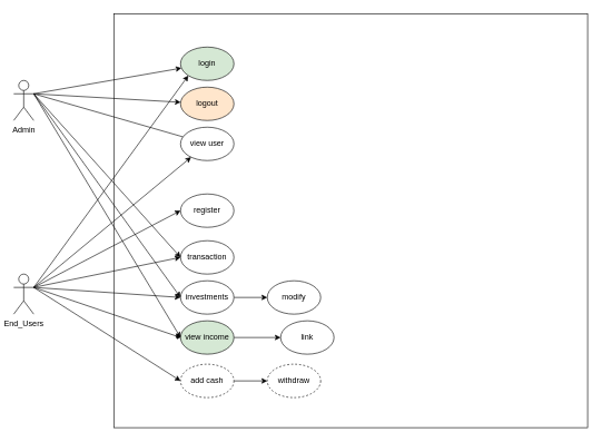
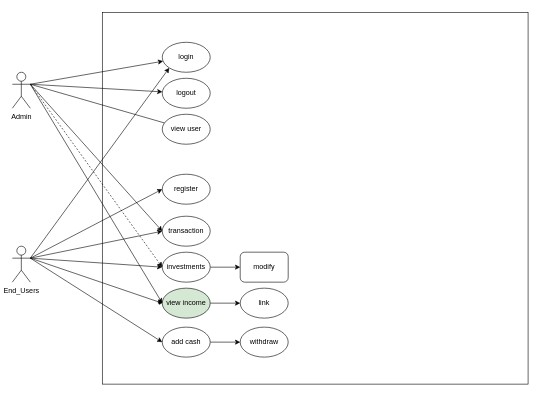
  <mxCell id="0" />
  <mxCell id="1" parent="0" />
  <mxCell id="2" value="Admin" style="shape=umlActor;verticalLabelPosition=bottom;verticalAlign=top;html=1;outlineConnect=0;" vertex="1" parent="1"><mxGeometry x="20" y="120" width="30" height="60" as="geometry" /></mxCell>
  <mxCell id="3" value="End_Users" style="shape=umlActor;verticalLabelPosition=bottom;verticalAlign=top;html=1;outlineConnect=0;" vertex="1" parent="1"><mxGeometry x="20" y="410" width="30" height="60" as="geometry" /></mxCell>
  <mxCell id="4" value="" style="rounded=0;whiteSpace=wrap;html=1;" vertex="1" parent="1"><mxGeometry x="170" width="710" height="620" as="geometry" y="20" /></mxCell>
- <mxCell id="5" value="login" style="ellipse;whiteSpace=wrap;html=1;fillColor=#d5e8d4;" vertex="1" parent="1"><mxGeometry x="270" y="70" width="80" height="50" as="geometry" /></mxCell>
+ <mxCell id="5" value="login" style="ellipse;whiteSpace=wrap;html=1;" vertex="1" parent="1"><mxGeometry x="270" y="70" width="80" height="50" as="geometry" /></mxCell>
  <mxCell id="6" value="view user" style="ellipse;whiteSpace=wrap;html=1;" vertex="1" parent="1"><mxGeometry x="270" y="190" width="80" height="50" as="geometry" /></mxCell>
  <mxCell id="7" style="edgeStyle=orthogonalEdgeStyle;rounded=0;orthogonalLoop=1;jettySize=auto;html=1;exitX=1;exitY=0.5;exitDx=0;exitDy=0;entryX=0;entryY=0.5;entryDx=0;entryDy=0;" edge="1" parent="1" source="8" target="23"><mxGeometry relative="1" as="geometry" /></mxCell>
  <mxCell id="8" value="view income" style="ellipse;whiteSpace=wrap;html=1;fillColor=#d5e8d4;" vertex="1" parent="1"><mxGeometry x="270" y="480" width="80" height="50" as="geometry" /></mxCell>
  <mxCell id="9" value="transaction" style="ellipse;whiteSpace=wrap;html=1;" vertex="1" parent="1"><mxGeometry x="270" y="360" width="80" height="50" as="geometry" /></mxCell>
  <mxCell id="10" value="" style="edgeStyle=orthogonalEdgeStyle;rounded=0;orthogonalLoop=1;jettySize=auto;html=1;" edge="1" parent="1" source="11" target="24"><mxGeometry relative="1" as="geometry" /></mxCell>
  <mxCell id="11" value="investments" style="ellipse;whiteSpace=wrap;html=1;" vertex="1" parent="1"><mxGeometry x="270" y="420" width="80" height="50" as="geometry" /></mxCell>
  <mxCell id="12" value="register" style="ellipse;whiteSpace=wrap;html=1;" vertex="1" parent="1"><mxGeometry x="270" y="290" width="80" height="50" as="geometry" /></mxCell>
- <mxCell id="13" value="logout" style="ellipse;whiteSpace=wrap;html=1;fillColor=#ffe6cc;" vertex="1" parent="1"><mxGeometry x="270" y="130" width="80" height="50" as="geometry" /></mxCell>
+ <mxCell id="13" value="logout" style="ellipse;whiteSpace=wrap;html=1;" vertex="1" parent="1"><mxGeometry x="270" y="130" width="80" height="50" as="geometry" /></mxCell>
  <mxCell id="14" value="" style="endArrow=classic;html=1;rounded=0;exitX=1;exitY=0.333;exitDx=0;exitDy=0;exitPerimeter=0;" edge="1" parent="1" source="2" target="5"><mxGeometry width="50" height="50" relative="1" as="geometry"><mxPoint x="120" y="150" as="sourcePoint" /><mxPoint x="170" y="100" as="targetPoint" /></mxGeometry></mxCell>
  <mxCell id="15" value="" style="endArrow=none;html=1;rounded=0;exitX=1;exitY=0.333;exitDx=0;exitDy=0;exitPerimeter=0;" edge="1" parent="1" source="2" target="6"><mxGeometry width="50" height="50" relative="1" as="geometry"><mxPoint x="120" y="150" as="sourcePoint" /><mxPoint x="282" y="170" as="targetPoint" /><Array as="points" /></mxGeometry></mxCell>
  <mxCell id="16" value="" style="endArrow=classic;html=1;rounded=0;entryX=0;entryY=1;entryDx=0;entryDy=0;exitX=1;exitY=0.333;exitDx=0;exitDy=0;exitPerimeter=0;" edge="1" parent="1" source="3" target="5"><mxGeometry width="50" height="50" relative="1" as="geometry"><mxPoint x="118" y="387" as="sourcePoint" /><mxPoint x="280" y="350" as="targetPoint" /></mxGeometry></mxCell>
  <mxCell id="17" value="" style="endArrow=classic;html=1;rounded=0;exitX=1;exitY=0.333;exitDx=0;exitDy=0;exitPerimeter=0;entryX=0;entryY=0.5;entryDx=0;entryDy=0;" edge="1" parent="1" source="3" target="12"><mxGeometry width="50" height="50" relative="1" as="geometry"><mxPoint x="120" y="357" as="sourcePoint" /><mxPoint x="282" y="320" as="targetPoint" /></mxGeometry></mxCell>
  <mxCell id="18" value="" style="endArrow=classic;html=1;rounded=0;exitX=1;exitY=0.333;exitDx=0;exitDy=0;exitPerimeter=0;" edge="1" parent="1" source="2" target="13"><mxGeometry width="50" height="50" relative="1" as="geometry"><mxPoint x="130" y="150" as="sourcePoint" /><mxPoint x="222" y="290" as="targetPoint" /></mxGeometry></mxCell>
  <mxCell id="19" value="" style="endArrow=classic;html=1;rounded=0;entryX=0;entryY=0.5;entryDx=0;entryDy=0;exitX=1;exitY=0.333;exitDx=0;exitDy=0;exitPerimeter=0;" edge="1" parent="1" source="3" target="9"><mxGeometry width="50" height="50" relative="1" as="geometry"><mxPoint x="60" y="497" as="sourcePoint" /><mxPoint x="302" y="460" as="targetPoint" /><Array as="points" /></mxGeometry></mxCell>
- <mxCell id="20" value="" style="endArrow=classic;html=1;rounded=0;exitX=1;exitY=0.333;exitDx=0;exitDy=0;exitPerimeter=0;" edge="1" parent="1" source="3" target="6"><mxGeometry width="50" height="50" relative="1" as="geometry"><mxPoint x="120" y="387" as="sourcePoint" /><mxPoint x="282" y="350" as="targetPoint" /><Array as="points" /></mxGeometry></mxCell>
  <mxCell id="21" value="" style="endArrow=classic;html=1;rounded=0;exitX=1;exitY=0.333;exitDx=0;exitDy=0;exitPerimeter=0;entryX=0;entryY=0.5;entryDx=0;entryDy=0;" edge="1" parent="1" source="3" target="11"><mxGeometry width="50" height="50" relative="1" as="geometry"><mxPoint x="440" y="300" as="sourcePoint" /><mxPoint x="490" y="250" as="targetPoint" /></mxGeometry></mxCell>
  <mxCell id="22" value="" style="endArrow=diamond;html=1;rounded=0;exitX=1;exitY=0.333;exitDx=0;exitDy=0;exitPerimeter=0;entryX=0;entryY=0.5;entryDx=0;entryDy=0;" edge="1" parent="1" source="3" target="8"><mxGeometry width="50" height="50" relative="1" as="geometry"><mxPoint x="430" y="320" as="sourcePoint" /><mxPoint x="480" y="270" as="targetPoint" /></mxGeometry></mxCell>
- <mxCell id="23" value="link" style="ellipse;whiteSpace=wrap;html=1;" vertex="1" parent="1"><mxGeometry x="420" y="480" width="80" height="50" as="geometry" /></mxCell>
- <mxCell id="24" value="modify" style="ellipse;whiteSpace=wrap;html=1;" vertex="1" parent="1"><mxGeometry x="400" y="420" width="80" height="50" as="geometry" /></mxCell>
- <mxCell id="25" value="withdraw" style="ellipse;whiteSpace=wrap;html=1;dashed=1;" vertex="1" parent="1"><mxGeometry x="400" y="545" width="80" height="50" as="geometry" /></mxCell>
+ <mxCell id="23" value="link" style="ellipse;whiteSpace=wrap;html=1;" vertex="1" parent="1"><mxGeometry x="400" y="480" width="80" height="50" as="geometry" /></mxCell>
+ <mxCell id="24" value="modify" style="whiteSpace=wrap;html=1;rounded=1;" vertex="1" parent="1"><mxGeometry x="400" y="420" width="80" height="50" as="geometry" /></mxCell>
+ <mxCell id="25" value="withdraw" style="ellipse;whiteSpace=wrap;html=1;" vertex="1" parent="1"><mxGeometry x="400" y="545" width="80" height="50" as="geometry" /></mxCell>
  <mxCell id="26" value="" style="edgeStyle=orthogonalEdgeStyle;rounded=0;orthogonalLoop=1;jettySize=auto;html=1;" edge="1" parent="1" source="27" target="25"><mxGeometry relative="1" as="geometry" /></mxCell>
- <mxCell id="27" value="add cash" style="ellipse;whiteSpace=wrap;html=1;dashed=1;" vertex="1" parent="1"><mxGeometry x="270" y="545" width="80" height="50" as="geometry" /></mxCell>
+ <mxCell id="27" value="add cash" style="ellipse;whiteSpace=wrap;html=1;" vertex="1" parent="1"><mxGeometry x="270" y="545" width="80" height="50" as="geometry" /></mxCell>
  <mxCell id="28" value="" style="endArrow=classic;html=1;rounded=0;exitX=1;exitY=0.333;exitDx=0;exitDy=0;exitPerimeter=0;entryX=0;entryY=0.5;entryDx=0;entryDy=0;" edge="1" parent="1" source="2" target="8"><mxGeometry width="50" height="50" relative="1" as="geometry"><mxPoint x="430" y="320" as="sourcePoint" /><mxPoint x="480" y="270" as="targetPoint" /></mxGeometry></mxCell>
- <mxCell id="29" value="" style="endArrow=classic;html=1;rounded=0;exitX=1;exitY=0.333;exitDx=0;exitDy=0;exitPerimeter=0;entryX=0;entryY=0.5;entryDx=0;entryDy=0;" edge="1" parent="1" source="2" target="11"><mxGeometry width="50" height="50" relative="1" as="geometry"><mxPoint x="430" y="420" as="sourcePoint" /><mxPoint x="480" y="370" as="targetPoint" /></mxGeometry></mxCell>
+ <mxCell id="29" value="" style="endArrow=classic;html=1;rounded=0;exitX=1;exitY=0.333;exitDx=0;exitDy=0;exitPerimeter=0;entryX=0;entryY=0.5;entryDx=0;entryDy=0;dashed=1;" edge="1" parent="1" source="2" target="11"><mxGeometry width="50" height="50" relative="1" as="geometry"><mxPoint x="430" y="420" as="sourcePoint" /><mxPoint x="480" y="370" as="targetPoint" /></mxGeometry></mxCell>
  <mxCell id="30" value="" style="endArrow=classic;html=1;rounded=0;exitX=1;exitY=0.333;exitDx=0;exitDy=0;exitPerimeter=0;entryX=0;entryY=0.5;entryDx=0;entryDy=0;" edge="1" parent="1" source="2" target="9"><mxGeometry width="50" height="50" relative="1" as="geometry"><mxPoint x="430" y="320" as="sourcePoint" /><mxPoint x="480" y="270" as="targetPoint" /></mxGeometry></mxCell>
  <mxCell id="31" value="" style="endArrow=classic;html=1;rounded=0;exitX=1;exitY=0.333;exitDx=0;exitDy=0;exitPerimeter=0;entryX=0;entryY=0.5;entryDx=0;entryDy=0;" edge="1" parent="1" source="3" target="27"><mxGeometry width="50" height="50" relative="1" as="geometry"><mxPoint x="430" y="420" as="sourcePoint" /><mxPoint x="480" y="370" as="targetPoint" /></mxGeometry></mxCell>
